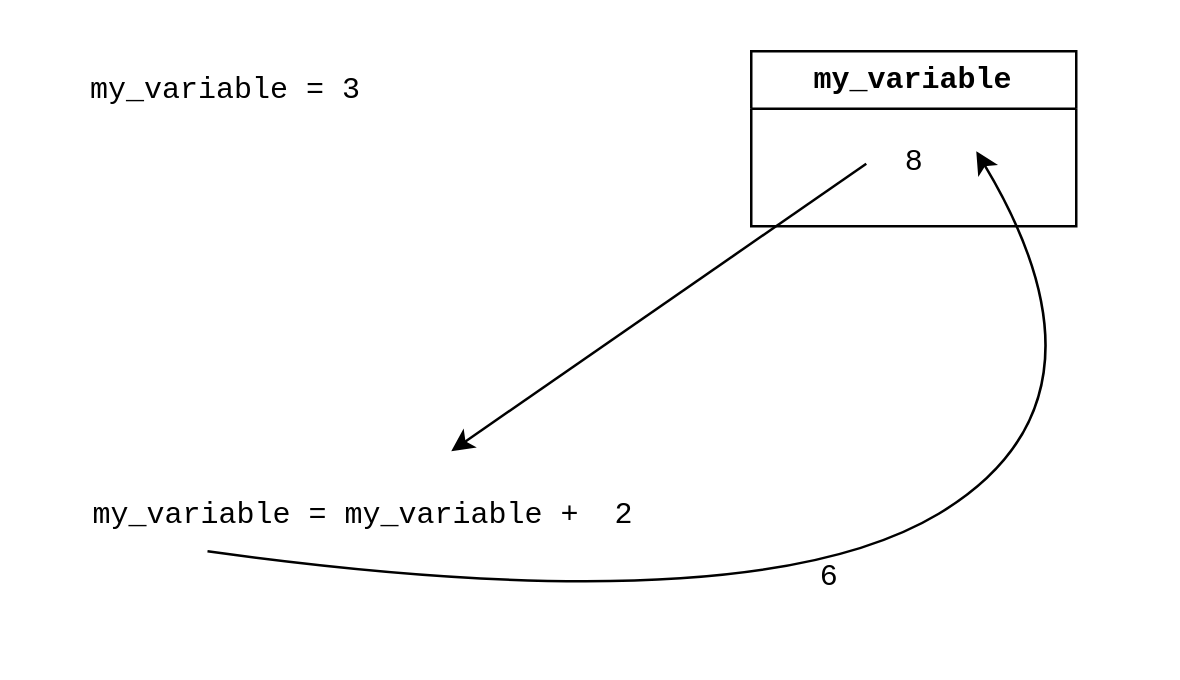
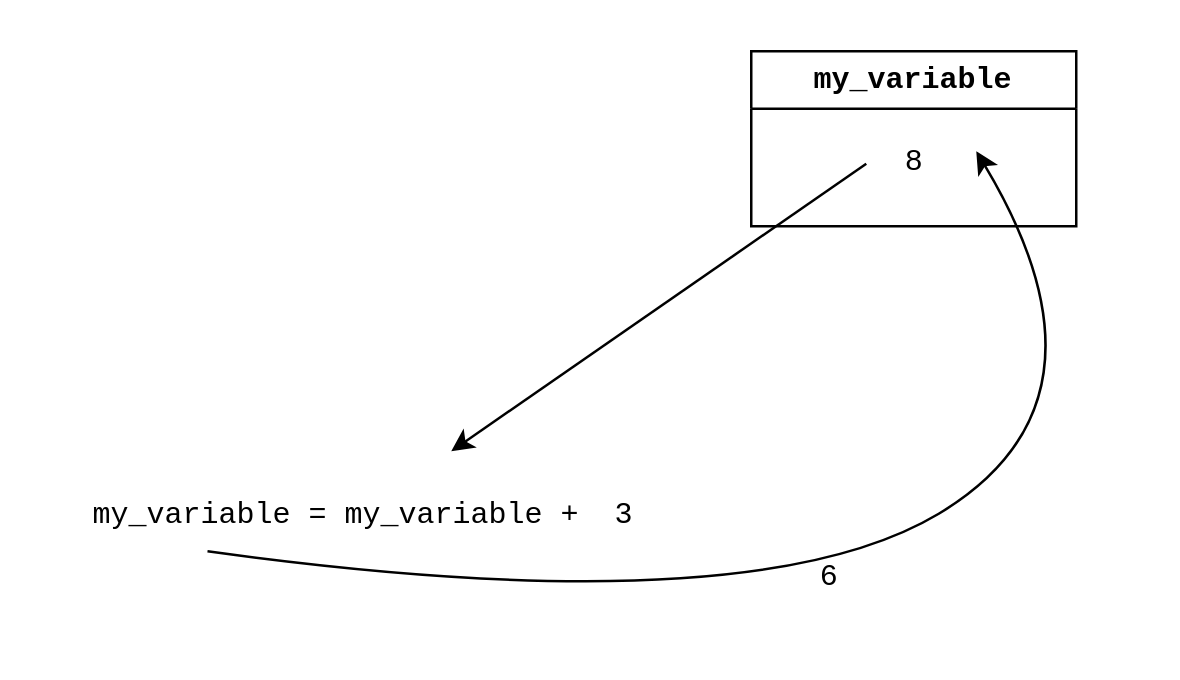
  <mxCell id="0" />
  <mxCell id="1" parent="0" />
- <mxCell id="2" value="&lt;font style=&quot;font-size: 12px;&quot; face=&quot;Courier New&quot;&gt;my_variable = 3&lt;/font&gt;" style="text;html=1;strokeColor=none;fillColor=none;align=center;verticalAlign=middle;whiteSpace=wrap;rounded=0;" vertex="1" parent="1"><mxGeometry x="20" y="20" width="140" height="30" as="geometry" /></mxCell>
  <mxCell id="3" value="my_variable" style="swimlane;whiteSpace=wrap;html=1;fontFamily=Courier New;fontSize=12;" vertex="1" parent="1"><mxGeometry x="300" y="20" width="130" height="70" as="geometry" /></mxCell>
  <mxCell id="4" value="8" style="text;html=1;align=center;verticalAlign=middle;resizable=0;points=[];autosize=1;strokeColor=none;fillColor=none;fontSize=12;fontFamily=Courier New;" vertex="1" parent="3"><mxGeometry x="50" y="30" width="30" height="30" as="geometry" /></mxCell>
- <mxCell id="5" value="&lt;font style=&quot;font-size: 12px;&quot; face=&quot;Courier New&quot;&gt;my_variable = my_variable +&amp;nbsp; 2&lt;/font&gt;" style="text;html=1;strokeColor=none;fillColor=none;align=center;verticalAlign=middle;whiteSpace=wrap;rounded=0;" vertex="1" parent="1"><mxGeometry x="20" y="190" width="250" height="30" as="geometry" /></mxCell>
+ <mxCell id="5" value="&lt;font style=&quot;font-size: 12px;&quot; face=&quot;Courier New&quot;&gt;my_variable = my_variable +&amp;nbsp; 3&lt;/font&gt;" style="text;html=1;strokeColor=none;fillColor=none;align=center;verticalAlign=middle;whiteSpace=wrap;rounded=0;" vertex="1" parent="1"><mxGeometry x="20" y="190" width="250" height="30" as="geometry" /></mxCell>
  <mxCell id="6" value="" style="endArrow=classic;html=1;fontFamily=Courier New;fontSize=12;exitX=-0.133;exitY=0.5;exitDx=0;exitDy=0;exitPerimeter=0;" edge="1" parent="1" source="4"><mxGeometry width="50" height="50" relative="1" as="geometry"><mxPoint x="540" y="290" as="sourcePoint" /><mxPoint x="180" y="180" as="targetPoint" /></mxGeometry></mxCell>
  <mxCell id="7" value="6" style="curved=1;endArrow=classic;html=1;fontFamily=Courier New;fontSize=12;exitX=0.25;exitY=1;exitDx=0;exitDy=0;" edge="1" parent="1" source="5"><mxGeometry width="50" height="50" relative="1" as="geometry"><mxPoint x="540" y="290" as="sourcePoint" /><mxPoint x="390" y="60" as="targetPoint" /><Array as="points"><mxPoint x="300" y="250" /><mxPoint x="450" y="160" /></Array></mxGeometry></mxCell>
